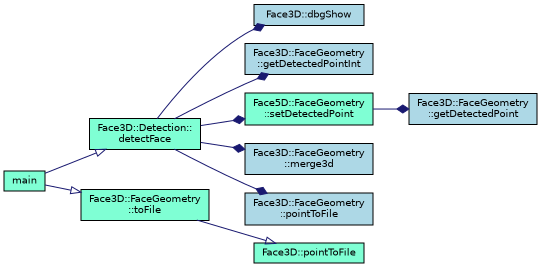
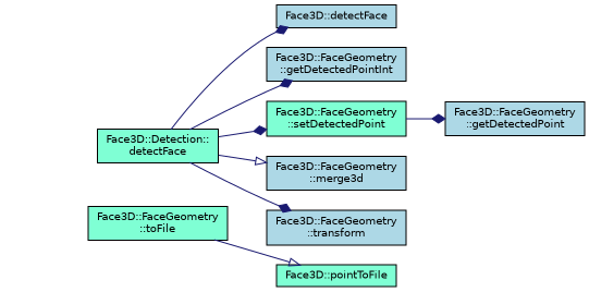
  digraph {
    rankdir=LR
    node [color=black fillcolor=aquamarine fontname=Helvetica fontsize=10 shape=record style=filled]
    edge [arrowhead=diamond color=midnightblue fontname=Helvetica fontsize=10 labelfontname=Helvetica labelfontsize=10 style=solid]
-   n1 [fontcolor=black height=0.2 label=main width=0.4]
    n2 [height=0.2 label="Face3D::Detection::\ldetectFace" width=0.4]
    n3 [height=0.2 label="Face3D::FaceGeometry\l::toFile" width=0.4]
-   n4 [fillcolor=lightblue height=0.2 label="Face3D::dbgShow" width=0.4]
+   n4 [fillcolor=lightblue height=0.2 label="Face3D::detectFace" width=0.4]
    n5 [fillcolor=lightblue height=0.2 label="Face3D::FaceGeometry\l::getDetectedPointInt" width=0.4]
-   n6 [height=0.2 label="Face5D::FaceGeometry\l::setDetectedPoint" width=0.4]
+   n6 [height=0.2 label="Face3D::FaceGeometry\l::setDetectedPoint" width=0.4]
    n7 [fillcolor=lightblue height=0.2 label="Face3D::FaceGeometry\l::merge3d" width=0.4]
-   n8 [fillcolor=lightblue height=0.2 label="Face3D::FaceGeometry\l::pointToFile" width=0.4]
+   n8 [fillcolor=lightblue height=0.2 label="Face3D::FaceGeometry\l::transform" width=0.4]
    n9 [height=0.2 label="Face3D::pointToFile" width=0.4]
    n10 [fillcolor=lightblue height=0.2 label="Face3D::FaceGeometry\l::getDetectedPoint" width=0.4]
-   n1 -> n2 [arrowhead=onormal]
-   n1 -> n3 [arrowhead=onormal]
    n2 -> n4
    n2 -> n5
    n2 -> n6
-   n2 -> n7
+   n2 -> n7 [arrowhead=onormal]
    n2 -> n8
    n3 -> n9 [arrowhead=onormal]
    n6 -> n10
  }
